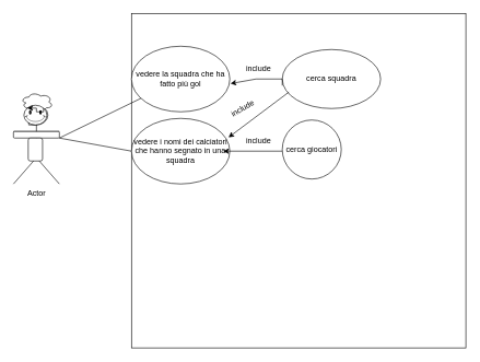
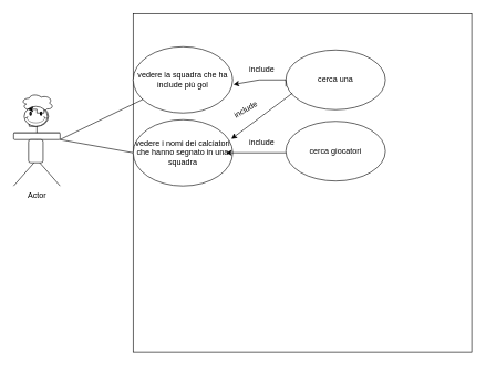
  <mxCell id="0" />
  <mxCell id="1" parent="0" />
  <mxCell id="2" value="Actor" style="shape=umlActor;verticalLabelPosition=bottom;verticalAlign=top;html=1;outlineConnect=0;" vertex="1" parent="1"><mxGeometry x="20" y="160" width="70" height="120" as="geometry" /></mxCell>
  <mxCell id="3" style="edgeStyle=orthogonalEdgeStyle;rounded=0;orthogonalLoop=1;jettySize=auto;html=1;exitX=0.25;exitY=0.25;exitDx=0;exitDy=0;exitPerimeter=0;" edge="1" parent="1" source="4" target="2"><mxGeometry relative="1" as="geometry" /></mxCell>
  <mxCell id="4" value="" style="ellipse;shape=cloud;whiteSpace=wrap;html=1;" vertex="1" parent="1"><mxGeometry x="31.25" y="140" width="48.75" height="30" as="geometry" /></mxCell>
  <mxCell id="5" value="" style="rounded=1;whiteSpace=wrap;html=1;" vertex="1" parent="1"><mxGeometry x="20" y="200" width="70" height="10" as="geometry" /></mxCell>
  <mxCell id="6" value="" style="rounded=1;whiteSpace=wrap;html=1;rotation=-90;" vertex="1" parent="1"><mxGeometry x="35.94" y="216.57" width="35" height="21.87" as="geometry" /></mxCell>
  <mxCell id="7" value="" style="verticalLabelPosition=bottom;verticalAlign=top;html=1;shape=mxgraph.basic.smiley" vertex="1" parent="1"><mxGeometry x="35.94" y="160" width="35" height="30" as="geometry" /></mxCell>
  <mxCell id="8" style="edgeStyle=orthogonalEdgeStyle;rounded=0;orthogonalLoop=1;jettySize=auto;html=1;exitX=0.855;exitY=0.145;exitDx=0;exitDy=0;exitPerimeter=0;entryX=0.145;entryY=0.145;entryDx=0;entryDy=0;entryPerimeter=0;" edge="1" parent="1" source="7" target="7"><mxGeometry relative="1" as="geometry"><Array as="points"><mxPoint x="62" y="170" /><mxPoint x="55" y="170" /><mxPoint x="55" y="173" /></Array></mxGeometry></mxCell>
  <mxCell id="9" value="" style="whiteSpace=wrap;html=1;aspect=fixed;" vertex="1" parent="1"><mxGeometry x="200" y="20" width="510" height="510" as="geometry" /></mxCell>
- <mxCell id="10" value="vedere la squadra che ha fatto più gol" style="ellipse;whiteSpace=wrap;html=1;strokeColor=#000000;" vertex="1" parent="1"><mxGeometry x="200" y="70" width="150" height="100" as="geometry" /></mxCell>
+ <mxCell id="10" value="vedere la squadra che ha include più gol" style="ellipse;whiteSpace=wrap;html=1;strokeColor=#000000;" vertex="1" parent="1"><mxGeometry x="200" y="70" width="150" height="100" as="geometry" /></mxCell>
  <mxCell id="11" value="vedere i nomi dei calciatori che hanno segnato in una squadra" style="ellipse;whiteSpace=wrap;html=1;" vertex="1" parent="1"><mxGeometry x="200" y="180" width="150" height="100" as="geometry" /></mxCell>
- <mxCell id="12" value="cerca squadra" style="ellipse;whiteSpace=wrap;html=1;" vertex="1" parent="1"><mxGeometry x="430" y="75" width="150" height="90" as="geometry" /></mxCell>
+ <mxCell id="12" value="cerca una" style="ellipse;whiteSpace=wrap;html=1;" vertex="1" parent="1"><mxGeometry x="430" y="75" width="150" height="90" as="geometry" /></mxCell>
  <mxCell id="13" value="" style="endArrow=classic;html=1;rounded=0;entryX=1.007;entryY=0.57;entryDx=0;entryDy=0;entryPerimeter=0;" edge="1" parent="1" target="10"><mxGeometry width="50" height="50" relative="1" as="geometry"><mxPoint x="430" y="130" as="sourcePoint" /><mxPoint x="380" y="255" as="targetPoint" /><Array as="points"><mxPoint x="430" y="120" /><mxPoint x="390" y="120" /></Array></mxGeometry></mxCell>
  <mxCell id="14" value="" style="edgeStyle=orthogonalEdgeStyle;rounded=0;orthogonalLoop=1;jettySize=auto;html=1;" edge="1" parent="1" source="15"><mxGeometry relative="1" as="geometry"><mxPoint x="340" y="230" as="targetPoint" /><Array as="points"><mxPoint x="350" y="230" /></Array></mxGeometry></mxCell>
- <mxCell id="15" value="cerca giocatori" style="ellipse;whiteSpace=wrap;html=1;" vertex="1" parent="1"><mxGeometry x="430" y="182.5" width="90" height="90" as="geometry" /></mxCell>
+ <mxCell id="15" value="cerca giocatori" style="ellipse;whiteSpace=wrap;html=1;" vertex="1" parent="1"><mxGeometry x="430" y="182.5" width="150" height="90" as="geometry" /></mxCell>
  <mxCell id="16" value="" style="endArrow=classic;html=1;rounded=0;entryX=0.987;entryY=0.29;entryDx=0;entryDy=0;entryPerimeter=0;" edge="1" parent="1" target="11"><mxGeometry width="50" height="50" relative="1" as="geometry"><mxPoint x="440" y="140" as="sourcePoint" /><mxPoint x="400" y="350" as="targetPoint" /><Array as="points"><mxPoint x="440" y="140" /></Array></mxGeometry></mxCell>
  <mxCell id="17" value="" style="endArrow=none;html=1;rounded=0;exitX=0;exitY=0.5;exitDx=0;exitDy=0;" edge="1" parent="1" source="11" target="10"><mxGeometry width="50" height="50" relative="1" as="geometry"><mxPoint x="350" y="400" as="sourcePoint" /><mxPoint x="400" y="350" as="targetPoint" /><Array as="points"><mxPoint x="90" y="210" /></Array></mxGeometry></mxCell>
  <mxCell id="18" value="include" style="text;html=1;strokeColor=none;fillColor=none;align=center;verticalAlign=middle;whiteSpace=wrap;rounded=0;" vertex="1" parent="1"><mxGeometry x="363.5" y="90" width="60" height="30" as="geometry" /></mxCell>
  <mxCell id="19" value="include" style="text;html=1;strokeColor=none;fillColor=none;align=center;verticalAlign=middle;whiteSpace=wrap;rounded=0;rotation=-30;" vertex="1" parent="1"><mxGeometry x="340" y="150" width="60" height="30" as="geometry" /></mxCell>
  <mxCell id="20" value="include" style="text;html=1;strokeColor=none;fillColor=none;align=center;verticalAlign=middle;whiteSpace=wrap;rounded=0;" vertex="1" parent="1"><mxGeometry x="363.5" y="200" width="60" height="30" as="geometry" /></mxCell>
